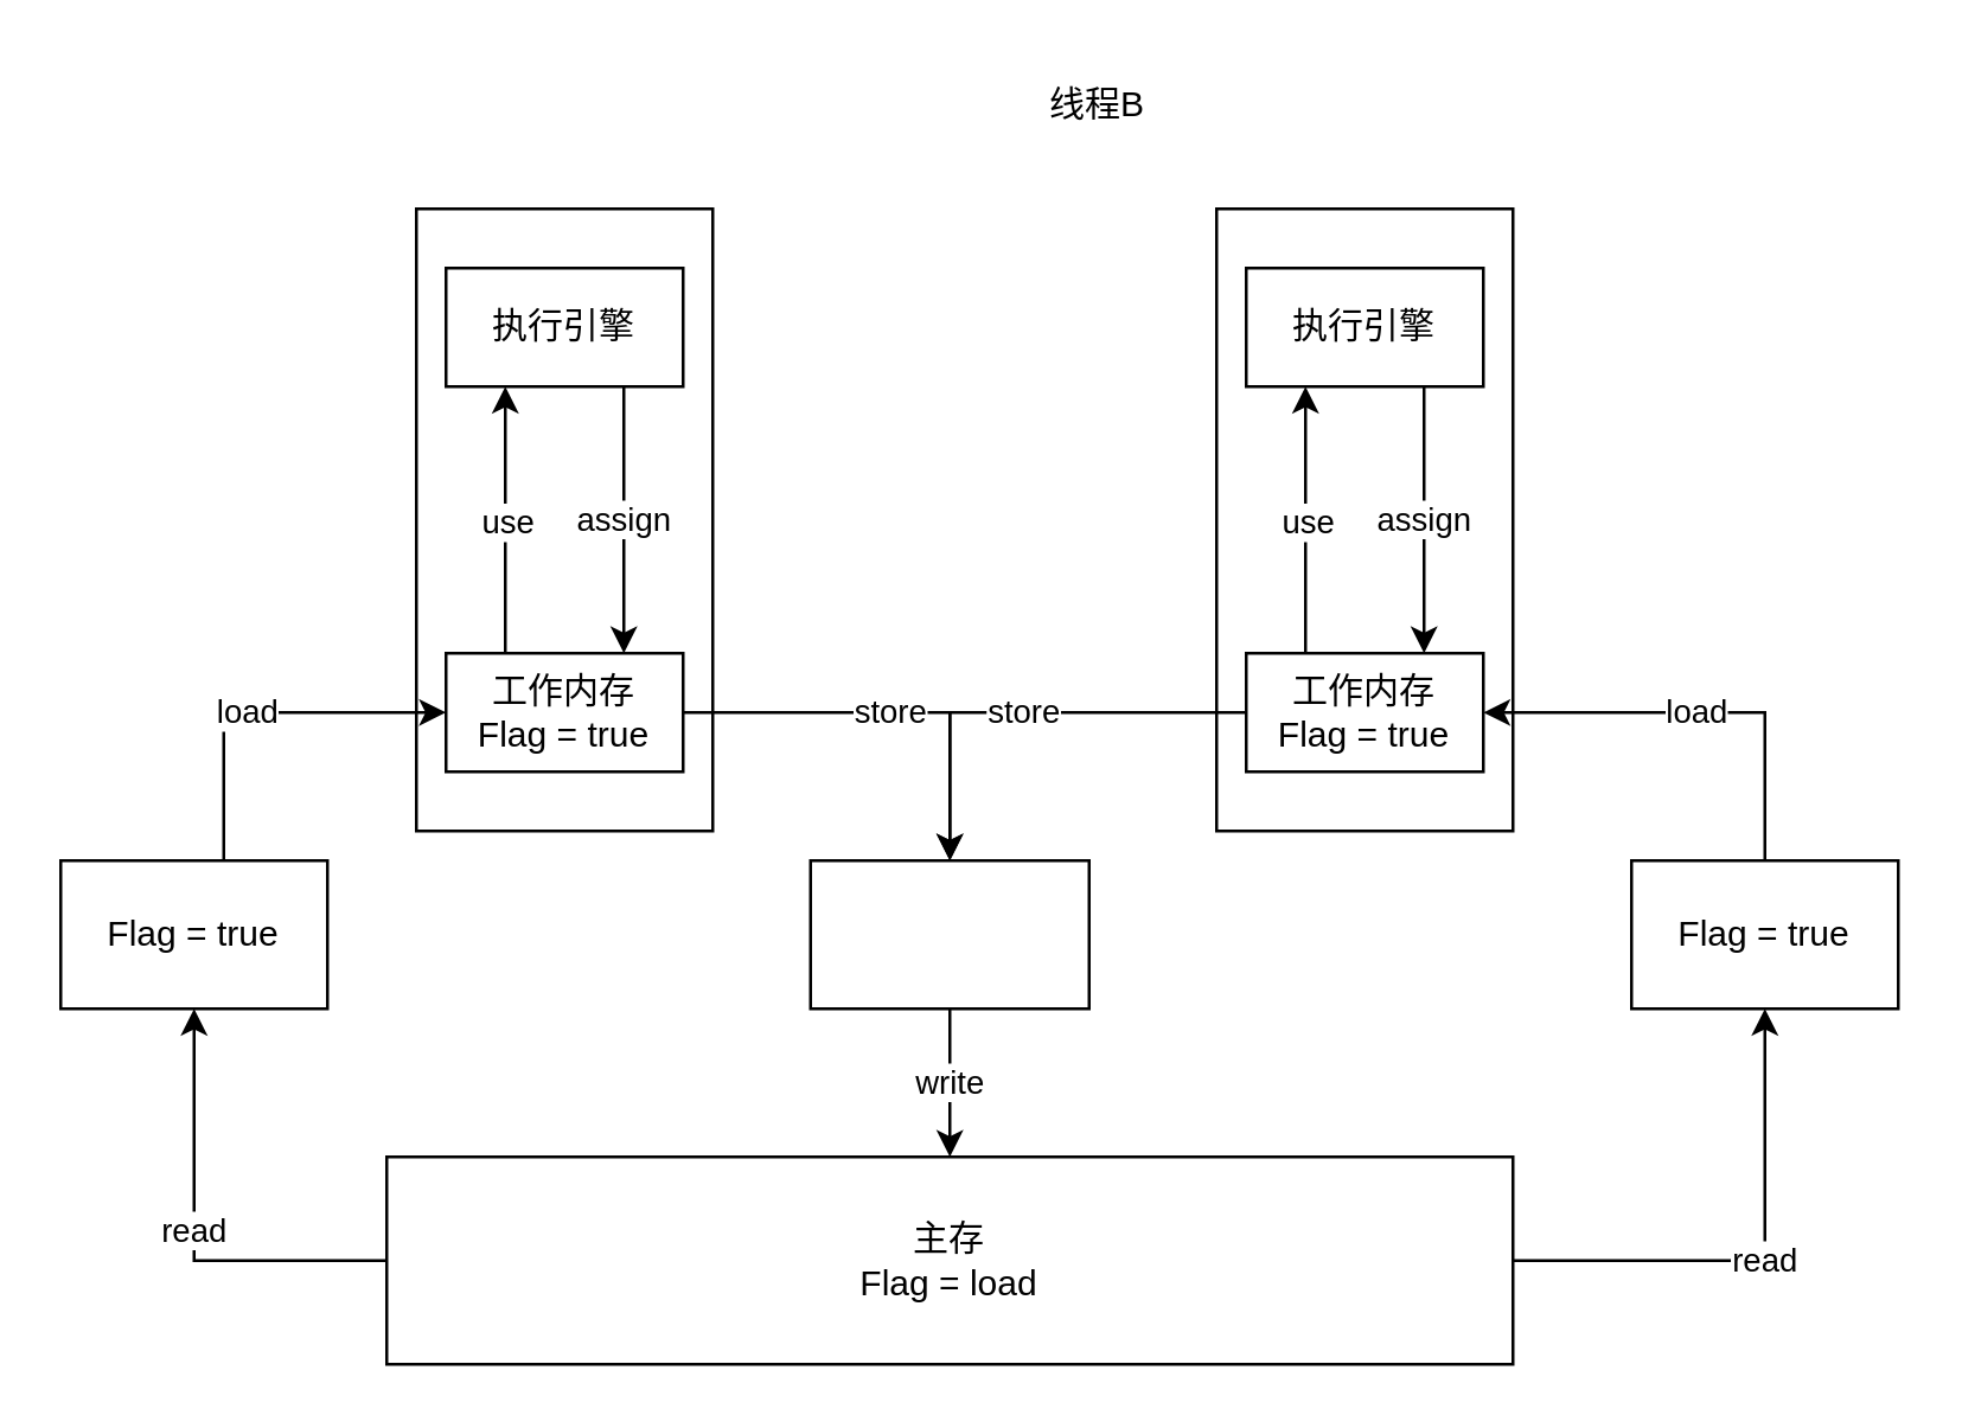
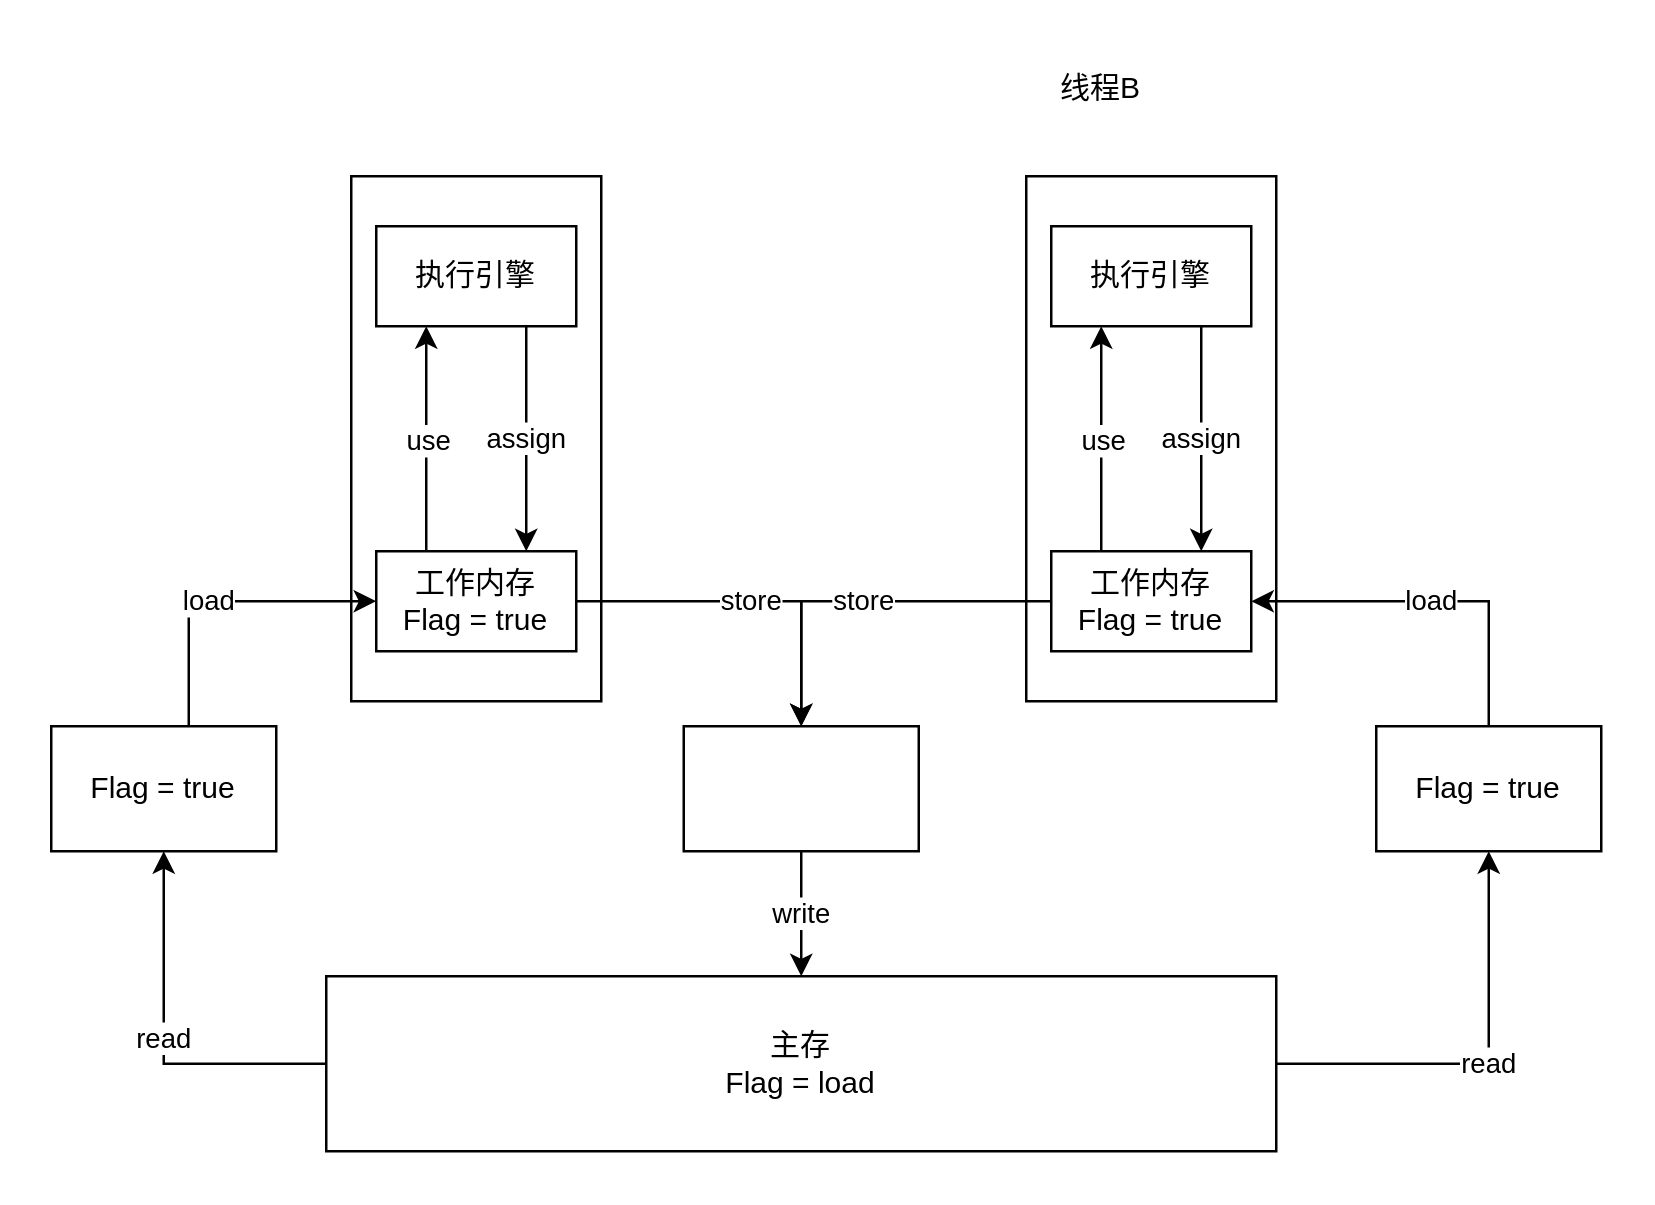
  <mxCell id="0" />
  <mxCell id="1" parent="0" />
  <mxCell id="2" value="read" style="edgeStyle=orthogonalEdgeStyle;rounded=0;orthogonalLoop=1;jettySize=auto;html=1;" edge="1" parent="1" source="3" target="12"><mxGeometry relative="1" as="geometry" /></mxCell>
  <mxCell id="3" value="主存&lt;br&gt;Flag = load" style="rounded=0;whiteSpace=wrap;html=1;" vertex="1" parent="1"><mxGeometry x="130" y="390" width="380" height="70" as="geometry" /></mxCell>
  <mxCell id="4" value="" style="rounded=0;whiteSpace=wrap;html=1;" vertex="1" parent="1"><mxGeometry x="140" y="70" width="100" height="210" as="geometry" /></mxCell>
  <mxCell id="5" value="执行引擎" style="rounded=0;whiteSpace=wrap;html=1;" vertex="1" parent="1"><mxGeometry x="150" y="90" width="80" height="40" as="geometry" /></mxCell>
  <mxCell id="6" value="store" style="edgeStyle=orthogonalEdgeStyle;rounded=0;orthogonalLoop=1;jettySize=auto;html=1;entryX=0.5;entryY=0;entryDx=0;entryDy=0;" edge="1" parent="1" source="7" target="14"><mxGeometry relative="1" as="geometry" /></mxCell>
  <mxCell id="7" value="工作内存&lt;br&gt;Flag = true" style="rounded=0;whiteSpace=wrap;html=1;" vertex="1" parent="1"><mxGeometry x="150" y="220" width="80" height="40" as="geometry" /></mxCell>
  <mxCell id="8" value="" style="endArrow=classic;html=1;rounded=0;entryX=0.25;entryY=1;entryDx=0;entryDy=0;exitX=0.25;exitY=0;exitDx=0;exitDy=0;" edge="1" parent="1" source="7" target="5"><mxGeometry width="50" height="50" relative="1" as="geometry"><mxPoint y="280" as="sourcePoint" x="-120" /><mxPoint x="-70" y="230" as="targetPoint" /></mxGeometry></mxCell>
  <mxCell id="9" value="use" style="edgeLabel;html=1;align=center;verticalAlign=middle;resizable=0;points=[];" vertex="1" connectable="0" parent="8"><mxGeometry x="-0.213" y="1" relative="1" as="geometry"><mxPoint x="1" y="-10" as="offset" /></mxGeometry></mxCell>
  <mxCell id="10" value="assign" style="endArrow=classic;html=1;rounded=0;entryX=0.75;entryY=0;entryDx=0;entryDy=0;exitX=0.75;exitY=1;exitDx=0;exitDy=0;" edge="1" parent="1" source="5" target="7"><mxGeometry width="50" height="50" relative="1" as="geometry"><mxPoint x="-20" y="200" as="sourcePoint" /><mxPoint x="30" y="150" as="targetPoint" /></mxGeometry></mxCell>
  <mxCell id="11" value="load" style="edgeStyle=orthogonalEdgeStyle;rounded=0;orthogonalLoop=1;jettySize=auto;html=1;entryX=0;entryY=0.5;entryDx=0;entryDy=0;exitX=0.5;exitY=0;exitDx=0;exitDy=0;" edge="1" parent="1" source="12" target="7"><mxGeometry relative="1" as="geometry"><Array as="points"><mxPoint x="75" y="240" /></Array></mxGeometry></mxCell>
  <mxCell id="12" value="&lt;span&gt;Flag = true&lt;/span&gt;" style="whiteSpace=wrap;html=1;rounded=0;" vertex="1" parent="1"><mxGeometry x="20" y="290" width="90" height="50" as="geometry" /></mxCell>
  <mxCell id="13" value="write" style="edgeStyle=orthogonalEdgeStyle;rounded=0;orthogonalLoop=1;jettySize=auto;html=1;entryX=0.5;entryY=0;entryDx=0;entryDy=0;exitX=0.5;exitY=1;exitDx=0;exitDy=0;" edge="1" parent="1" source="14" target="3"><mxGeometry relative="1" as="geometry"><Array as="points"><mxPoint x="320" y="350" /><mxPoint x="320" y="350" /></Array></mxGeometry></mxCell>
  <mxCell id="14" value="" style="whiteSpace=wrap;html=1;rounded=0;" vertex="1" parent="1"><mxGeometry x="273" y="290" width="94" height="50" as="geometry" /></mxCell>
  <mxCell id="15" value="" style="rounded=0;whiteSpace=wrap;html=1;" vertex="1" parent="1"><mxGeometry x="410" y="70" width="100" height="210" as="geometry" /></mxCell>
  <mxCell id="16" value="执行引擎" style="rounded=0;whiteSpace=wrap;html=1;" vertex="1" parent="1"><mxGeometry x="420" y="90" width="80" height="40" as="geometry" /></mxCell>
  <mxCell id="17" value="&#10;&#10;&lt;span style=&quot;color: rgb(0, 0, 0); font-family: helvetica; font-size: 11px; font-style: normal; font-weight: 400; letter-spacing: normal; text-align: center; text-indent: 0px; text-transform: none; word-spacing: 0px; background-color: rgb(255, 255, 255); display: inline; float: none;&quot;&gt;store&lt;/span&gt;&#10;&#10;" style="edgeStyle=orthogonalEdgeStyle;rounded=0;orthogonalLoop=1;jettySize=auto;html=1;exitX=0;exitY=0.5;exitDx=0;exitDy=0;entryX=0.5;entryY=0;entryDx=0;entryDy=0;" edge="1" parent="1" source="18" target="14"><mxGeometry relative="1" as="geometry" /></mxCell>
  <mxCell id="18" value="工作内存&lt;br&gt;Flag = true" style="rounded=0;whiteSpace=wrap;html=1;" vertex="1" parent="1"><mxGeometry x="420" y="220" width="80" height="40" as="geometry" /></mxCell>
- <mxCell id="19" value="线程B" style="text;html=1;strokeColor=none;fillColor=none;align=center;verticalAlign=middle;whiteSpace=wrap;rounded=0;" vertex="1" parent="1"><mxGeometry x="340" y="20" width="60" height="30" as="geometry" /></mxCell>
+ <mxCell id="19" value="线程B" style="text;html=1;strokeColor=none;fillColor=none;align=center;verticalAlign=middle;whiteSpace=wrap;rounded=0;" vertex="1" parent="1"><mxGeometry x="410" y="20" width="60" height="30" as="geometry" /></mxCell>
  <mxCell id="20" value="read" style="edgeStyle=orthogonalEdgeStyle;rounded=0;orthogonalLoop=1;jettySize=auto;html=1;exitX=1;exitY=0.5;exitDx=0;exitDy=0;" edge="1" parent="1" target="22" source="3"><mxGeometry relative="1" as="geometry"><mxPoint x="650" y="435" as="sourcePoint" /></mxGeometry></mxCell>
  <mxCell id="21" value="load" style="edgeStyle=orthogonalEdgeStyle;rounded=0;orthogonalLoop=1;jettySize=auto;html=1;entryX=1;entryY=0.5;entryDx=0;entryDy=0;exitX=0.5;exitY=0;exitDx=0;exitDy=0;" edge="1" parent="1" source="22" target="18"><mxGeometry relative="1" as="geometry"><mxPoint x="670" y="250" as="targetPoint" /><Array as="points"><mxPoint x="595" y="240" /></Array></mxGeometry></mxCell>
  <mxCell id="22" value="&lt;span&gt;Flag = true&lt;/span&gt;" style="whiteSpace=wrap;html=1;rounded=0;" vertex="1" parent="1"><mxGeometry x="550" y="290" width="90" height="50" as="geometry" /></mxCell>
  <mxCell id="23" value="" style="endArrow=classic;html=1;rounded=0;entryX=0.25;entryY=1;entryDx=0;entryDy=0;exitX=0.25;exitY=0;exitDx=0;exitDy=0;" edge="1" parent="1" source="18" target="16"><mxGeometry width="50" height="50" relative="1" as="geometry"><mxPoint x="180" y="230" as="sourcePoint" /><mxPoint x="180" y="140" as="targetPoint" /></mxGeometry></mxCell>
  <mxCell id="24" value="use" style="edgeLabel;html=1;align=center;verticalAlign=middle;resizable=0;points=[];" vertex="1" connectable="0" parent="23"><mxGeometry x="-0.213" y="1" relative="1" as="geometry"><mxPoint x="1" y="-10" as="offset" /></mxGeometry></mxCell>
  <mxCell id="25" value="assign" style="endArrow=classic;html=1;rounded=0;entryX=0.75;entryY=0;entryDx=0;entryDy=0;exitX=0.75;exitY=1;exitDx=0;exitDy=0;" edge="1" parent="1" source="16" target="18"><mxGeometry width="50" height="50" relative="1" as="geometry"><mxPoint x="220" y="140" as="sourcePoint" /><mxPoint x="220" y="230" as="targetPoint" /></mxGeometry></mxCell>
